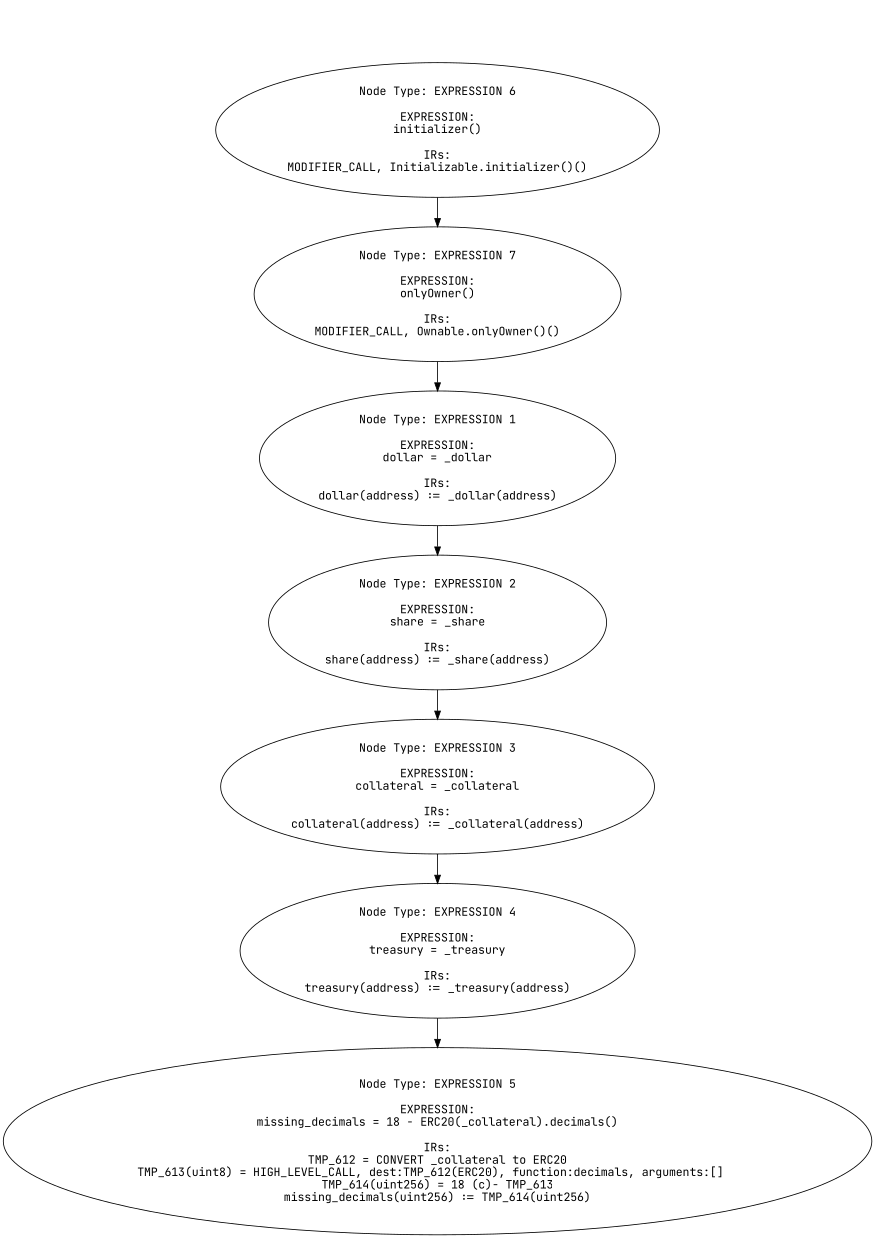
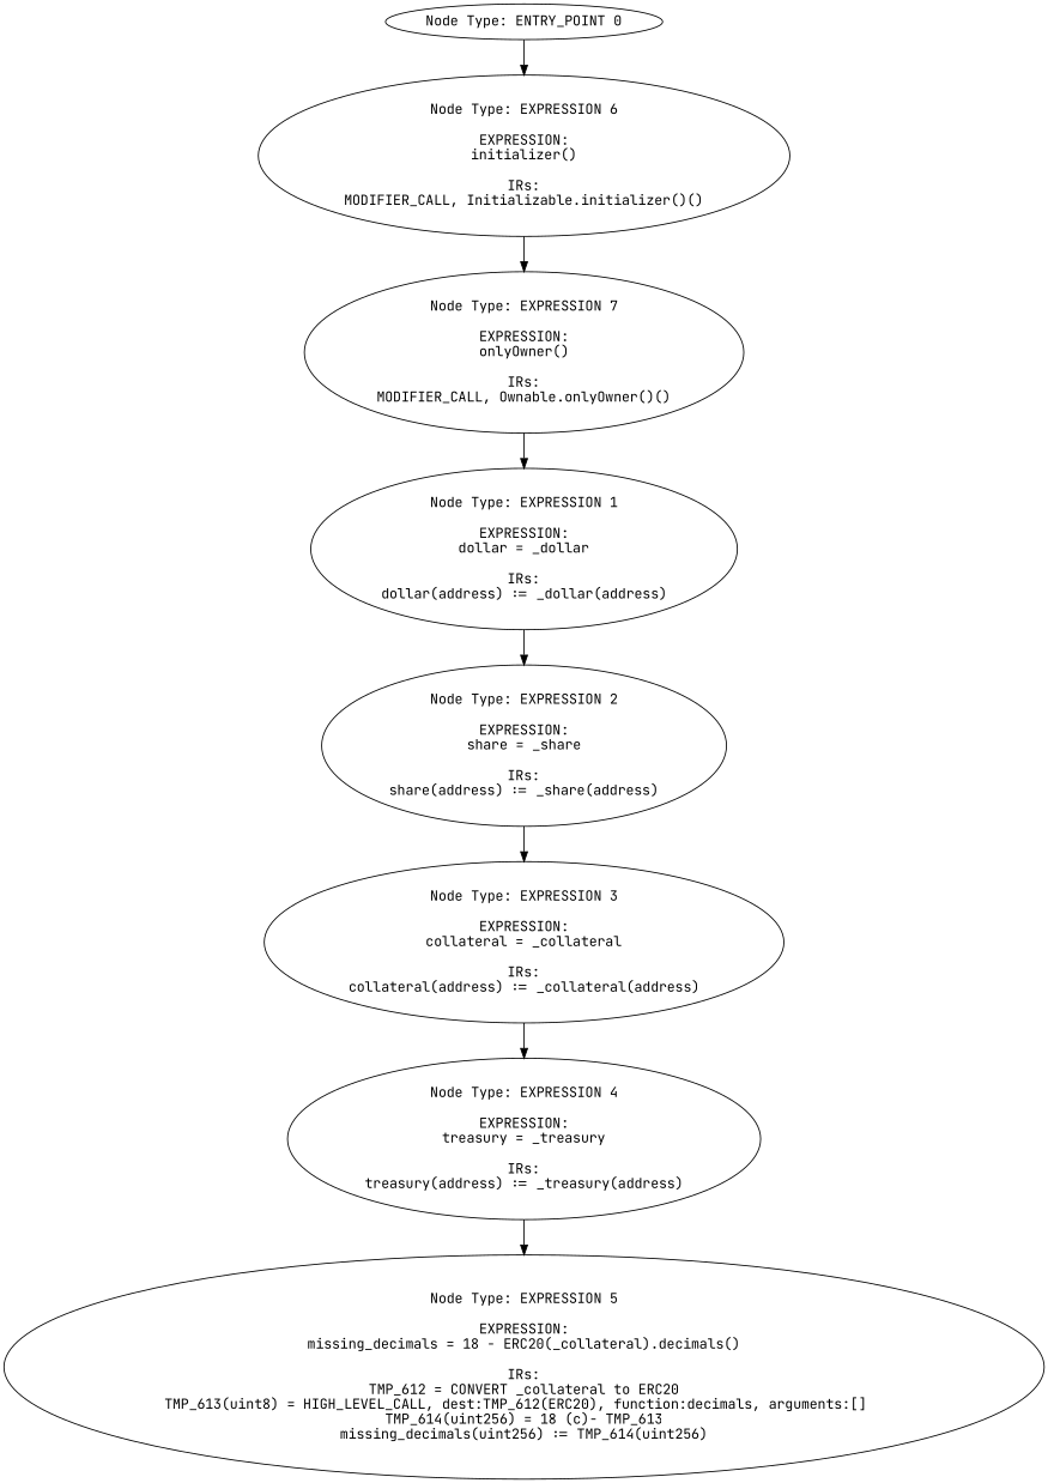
  digraph {
    fontname="JetBrains Mono"
    node [fontname="JetBrains Mono"]
    edge [fontname="JetBrains Mono"]
+   n1 [label="Node Type: ENTRY_POINT 0\n"]
    n2 [label="Node Type: EXPRESSION 6\n\nEXPRESSION:\ninitializer()\n\nIRs:\nMODIFIER_CALL, Initializable.initializer()()"]
    n3 [label="Node Type: EXPRESSION 7\n\nEXPRESSION:\nonlyOwner()\n\nIRs:\nMODIFIER_CALL, Ownable.onlyOwner()()"]
    n4 [label="Node Type: EXPRESSION 1\n\nEXPRESSION:\ndollar = _dollar\n\nIRs:\ndollar(address) := _dollar(address)"]
    n5 [label="Node Type: EXPRESSION 2\n\nEXPRESSION:\nshare = _share\n\nIRs:\nshare(address) := _share(address)"]
    n6 [label="Node Type: EXPRESSION 3\n\nEXPRESSION:\ncollateral = _collateral\n\nIRs:\ncollateral(address) := _collateral(address)"]
    n7 [label="Node Type: EXPRESSION 4\n\nEXPRESSION:\ntreasury = _treasury\n\nIRs:\ntreasury(address) := _treasury(address)"]
    n8 [label="Node Type: EXPRESSION 5\n\nEXPRESSION:\nmissing_decimals = 18 - ERC20(_collateral).decimals()\n\nIRs:\nTMP_612 = CONVERT _collateral to ERC20\nTMP_613(uint8) = HIGH_LEVEL_CALL, dest:TMP_612(ERC20), function:decimals, arguments:[]  \nTMP_614(uint256) = 18 (c)- TMP_613\nmissing_decimals(uint256) := TMP_614(uint256)"]
+   n1 -> n2
    n2 -> n3
    n3 -> n4
    n4 -> n5
    n5 -> n6
    n6 -> n7
    n7 -> n8
  }
